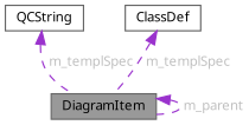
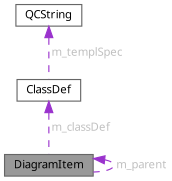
  digraph {
    fontname="Noto Sans"
    node [color=gray40 fillcolor=white fontname="Noto Sans" fontsize=10 shape=box style=filled]
    edge [color=darkorchid3 dir=back fontcolor=grey fontname="Noto Sans" fontsize=10 labelfontname=Helvetica labelfontsize=10 style=dashed]
    n1 [fillcolor=grey60 fontcolor=black height=0.2 label=DiagramItem width=0.4]
    n2 [height=0.2 label=QCString width=0.4]
    n3 [height=0.2 label=ClassDef width=0.4]
    n1 -> n1 [label=" m_parent"]
-   n2 -> n1 [label=" m_templSpec"]
-   n3 -> n1 [label=" m_templSpec"]
+   n2 -> n3 [label=" m_templSpec"]
+   n3 -> n1 [label=" m_classDef"]
  }
